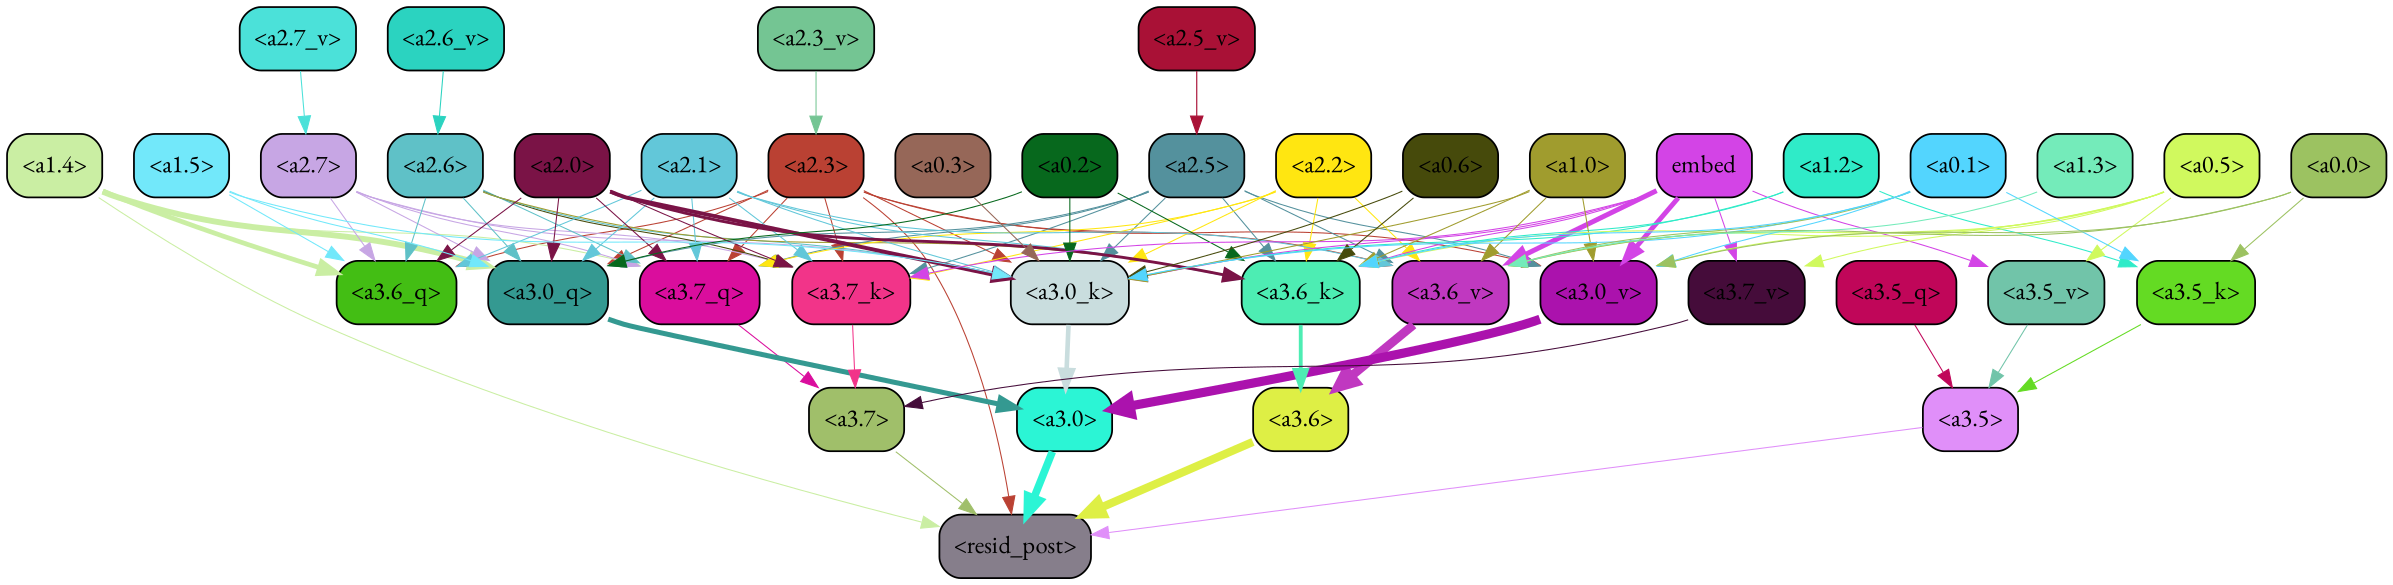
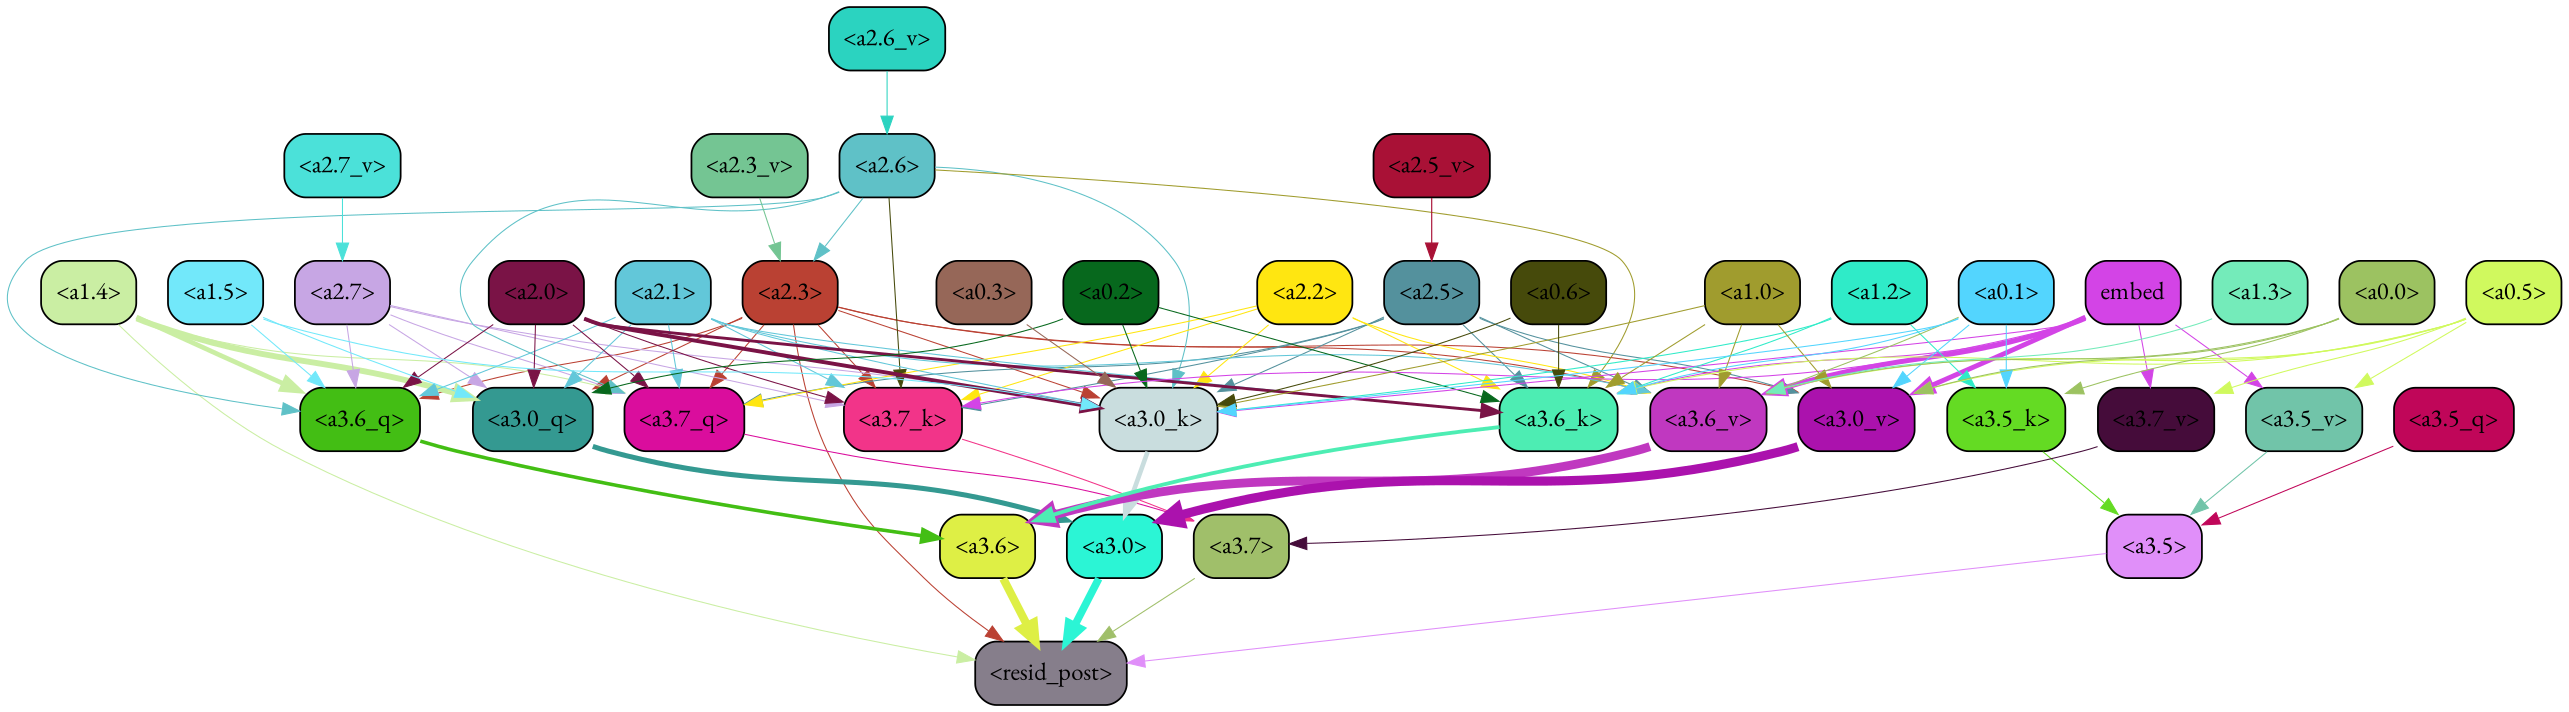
  strict digraph {
    fontname="EB Garamond"
    splines=true
    node [color=black fontname="EB Garamond" shape=box style="filled, rounded"]
    edge [color="#ba4133" fontname="EB Garamond" penwidth=0.6]
    "<a3.7>" [fillcolor="#a0bf6a"]
    "<resid_post>" [fillcolor="#867e8b"]
    "<a3.6>" [fillcolor="#deef45"]
    "<a3.5>" [fillcolor="#e08ff9"]
    "<a3.0>" [fillcolor="#2bf5d5"]
    "<a2.3>" [fillcolor="#ba4133"]
    "<a3.7_q>" [fillcolor="#da0d9d"]
    "<a3.6_q>" [fillcolor="#43be14"]
    "<a3.0_q>" [fillcolor="#349991"]
    "<a3.7_k>" [fillcolor="#f23489"]
    "<a3.0_k>" [fillcolor="#c9ddde"]
    "<a3.6_v>" [fillcolor="#c038c0"]
    "<a3.0_v>" [fillcolor="#ab12ad"]
    "<a1.4>" [fillcolor="#caeea3"]
    "<a3.5_q>" [fillcolor="#c00659"]
    "<a3.6_k>" [fillcolor="#4dedb3"]
    "<a3.5_k>" [fillcolor="#64db23"]
    "<a3.7_v>" [fillcolor="#450c3a"]
    "<a3.5_v>" [fillcolor="#71c4a9"]
    "<a2.7>" [fillcolor="#c7a6e4"]
    "<a2.6>" [fillcolor="#5fc1c7"]
    "<a2.5>" [fillcolor="#54919d"]
    "<a2.2>" [fillcolor="#ffe611"]
    "<a2.1>" [fillcolor="#62c7d9"]
    "<a2.0>" [fillcolor="#7a1346"]
    "<a1.5>" [fillcolor="#72e8fa"]
    "<a0.2>" [fillcolor="#07681d"]
    embed [fillcolor="#d344e6"]
    "<a1.2>" [fillcolor="#2febc8"]
    "<a1.0>" [fillcolor="#a09c2e"]
    "<a0.6>" [fillcolor="#464a0b"]
    "<a0.5>" [fillcolor="#d0f95e"]
    "<a0.1>" [fillcolor="#53d5fe"]
    "<a0.0>" [fillcolor="#9cc261"]
    "<a0.3>" [fillcolor="#966758"]
    "<a1.3>" [fillcolor="#74ebba"]
    "<a2.7_v>" [fillcolor="#4be1d9"]
    "<a2.6_v>" [fillcolor="#2bd3c0"]
    "<a2.5_v>" [fillcolor="#a91136"]
    "<a2.3_v>" [fillcolor="#74c593"]
    "<a3.7>" -> "<resid_post>" [color="#a0bf6a"]
    "<a3.6>" -> "<resid_post>" [color="#deef45" penwidth=4.646730065345764]
    "<a3.5>" -> "<resid_post>" [color="#e08ff9"]
    "<a3.0>" -> "<resid_post>" [color="#2bf5d5" penwidth=4.323132634162903]
    "<a2.3>" -> "<resid_post>"
    "<a2.3>" -> "<a3.7_q>"
    "<a2.3>" -> "<a3.6_q>"
    "<a2.3>" -> "<a3.0_q>"
    "<a2.3>" -> "<a3.7_k>"
    "<a2.3>" -> "<a3.0_k>"
    "<a2.3>" -> "<a3.6_v>"
    "<a2.3>" -> "<a3.0_v>"
    "<a3.7_q>" -> "<a3.7>" [color="#da0d9d"]
+   "<a3.6_q>" -> "<a3.6>" [color="#43be14" penwidth=2.03758105635643]
    "<a3.0_q>" -> "<a3.0>" [color="#349991" penwidth=2.8638100624084473]
    "<a3.7_k>" -> "<a3.7>" [color="#f23489"]
    "<a3.0_k>" -> "<a3.0>" [color="#c9ddde" penwidth=2.6274144649505615]
    "<a3.6_v>" -> "<a3.6>" [color="#c038c0" penwidth=5.002329230308533]
    "<a3.0_v>" -> "<a3.0>" [color="#ab12ad" penwidth=5.188832879066467]
    "<a1.4>" -> "<resid_post>" [color="#caeea3"]
    "<a1.4>" -> "<a3.7_q>" [color="#caeea3"]
    "<a1.4>" -> "<a3.6_q>" [color="#caeea3" penwidth=2.700703263282776]
    "<a1.4>" -> "<a3.0_q>" [color="#caeea3" penwidth=3.34255850315094]
    "<a3.5_q>" -> "<a3.5>" [color="#c00659"]
    "<a3.6_k>" -> "<a3.6>" [color="#4dedb3" penwidth=2.174198240041733]
    "<a3.5_k>" -> "<a3.5>" [color="#64db23"]
    "<a3.7_v>" -> "<a3.7>" [color="#450c3a"]
    "<a3.5_v>" -> "<a3.5>" [color="#71c4a9"]
    "<a2.7>" -> "<a3.7_q>" [color="#c7a6e4"]
    "<a2.7>" -> "<a3.6_q>" [color="#c7a6e4"]
    "<a2.7>" -> "<a3.0_q>" [color="#c7a6e4"]
    "<a2.7>" -> "<a3.7_k>" [color="#c7a6e4"]
    "<a2.7>" -> "<a3.0_k>" [color="#c7a6e4"]
    "<a2.6>" -> "<a3.7_q>" [color="#5fc1c7"]
    "<a2.6>" -> "<a3.6_q>" [color="#5fc1c7"]
-   "<a2.6>" -> "<a3.0_q>" [color="#5fc1c7"]
+   "<a2.6>" -> "<a2.3>" [color="#5fc1c7"]
    "<a2.6>" -> "<a3.7_k>" [color="#464a0b"]
    "<a2.6>" -> "<a3.0_k>" [color="#5fc1c7"]
    "<a2.6>" -> "<a3.6_k>" [color="#a09c2e"]
    "<a2.5>" -> "<a3.7_q>" [color="#54919d"]
-   "<a2.5>" -> "<a3.0_q>" [color="#54919d"]
    "<a2.5>" -> "<a3.7_k>" [color="#54919d"]
    "<a2.5>" -> "<a3.0_k>" [color="#54919d"]
    "<a2.5>" -> "<a3.6_v>" [color="#54919d"]
    "<a2.5>" -> "<a3.0_v>" [color="#54919d"]
    "<a2.5>" -> "<a3.6_k>" [color="#54919d"]
    "<a2.2>" -> "<a3.7_q>" [color="#ffe611"]
    "<a2.2>" -> "<a3.7_k>" [color="#ffe611"]
    "<a2.2>" -> "<a3.0_k>" [color="#ffe611"]
    "<a2.2>" -> "<a3.6_v>" [color="#ffe611"]
    "<a2.2>" -> "<a3.6_k>" [color="#ffe611"]
    "<a2.1>" -> "<a3.7_q>" [color="#62c7d9"]
    "<a2.1>" -> "<a3.6_q>" [color="#62c7d9"]
    "<a2.1>" -> "<a3.0_q>" [color="#62c7d9"]
    "<a2.1>" -> "<a3.7_k>" [color="#62c7d9"]
    "<a2.1>" -> "<a3.0_k>" [color="#62c7d9"]
    "<a2.1>" -> "<a3.6_v>" [color="#62c7d9"]
    "<a2.1>" -> "<a3.6_k>" [color="#62c7d9"]
    "<a2.0>" -> "<a3.7_q>" [color="#7a1346"]
    "<a2.0>" -> "<a3.6_q>" [color="#7a1346"]
    "<a2.0>" -> "<a3.0_q>" [color="#7a1346"]
    "<a2.0>" -> "<a3.7_k>" [color="#7a1346"]
    "<a2.0>" -> "<a3.0_k>" [color="#7a1346" penwidth=2.2218968719244003]
    "<a2.0>" -> "<a3.6_k>" [color="#7a1346" penwidth=1.6454488784074783]
    "<a1.5>" -> "<a3.6_q>" [color="#72e8fa"]
    "<a1.5>" -> "<a3.0_q>" [color="#72e8fa"]
    "<a1.5>" -> "<a3.0_k>" [color="#72e8fa"]
    "<a0.2>" -> "<a3.0_q>" [color="#07681d"]
    "<a0.2>" -> "<a3.0_k>" [color="#07681d"]
    "<a0.2>" -> "<a3.6_k>" [color="#07681d"]
    embed -> "<a3.7_k>" [color="#d344e6"]
    embed -> "<a3.0_k>" [color="#d344e6"]
    embed -> "<a3.6_v>" [color="#d344e6" penwidth=2.8301228284835815]
    embed -> "<a3.0_v>" [color="#d344e6" penwidth=2.7660785913467407]
    embed -> "<a3.6_k>" [color="#d344e6"]
    embed -> "<a3.7_v>" [color="#d344e6"]
    embed -> "<a3.5_v>" [color="#d344e6"]
    "<a1.2>" -> "<a3.0_k>" [color="#2febc8"]
    "<a1.2>" -> "<a3.6_k>" [color="#2febc8"]
    "<a1.2>" -> "<a3.5_k>" [color="#2febc8"]
    "<a1.0>" -> "<a3.0_k>" [color="#a09c2e"]
    "<a1.0>" -> "<a3.6_v>" [color="#a09c2e"]
    "<a1.0>" -> "<a3.0_v>" [color="#a09c2e"]
    "<a1.0>" -> "<a3.6_k>" [color="#a09c2e"]
    "<a0.6>" -> "<a3.0_k>" [color="#464a0b"]
    "<a0.6>" -> "<a3.6_k>" [color="#464a0b"]
    "<a0.5>" -> "<a3.6_v>" [color="#d0f95e"]
    "<a0.5>" -> "<a3.0_v>" [color="#d0f95e" penwidth=0.6124261617660522]
    "<a0.5>" -> "<a3.6_k>" [color="#d0f95e"]
    "<a0.5>" -> "<a3.7_v>" [color="#d0f95e"]
    "<a0.5>" -> "<a3.5_v>" [color="#d0f95e"]
    "<a0.1>" -> "<a3.0_k>" [color="#53d5fe"]
    "<a0.1>" -> "<a3.6_v>" [color="#9cc261"]
    "<a0.1>" -> "<a3.0_v>" [color="#53d5fe"]
    "<a0.1>" -> "<a3.6_k>" [color="#53d5fe"]
    "<a0.1>" -> "<a3.5_k>" [color="#53d5fe"]
    "<a0.0>" -> "<a3.6_v>" [color="#9cc261"]
    "<a0.0>" -> "<a3.0_v>" [color="#9cc261"]
    "<a0.0>" -> "<a3.5_k>" [color="#9cc261"]
    "<a0.3>" -> "<a3.0_k>" [color="#966758"]
    "<a1.3>" -> "<a3.6_v>" [color="#74ebba"]
    "<a2.7_v>" -> "<a2.7>" [color="#4be1d9"]
    "<a2.6_v>" -> "<a2.6>" [color="#2bd3c0"]
    "<a2.5_v>" -> "<a2.5>" [color="#a91136" penwidth=0.6657319068908691]
    "<a2.3_v>" -> "<a2.3>" [color="#74c593"]
  }
